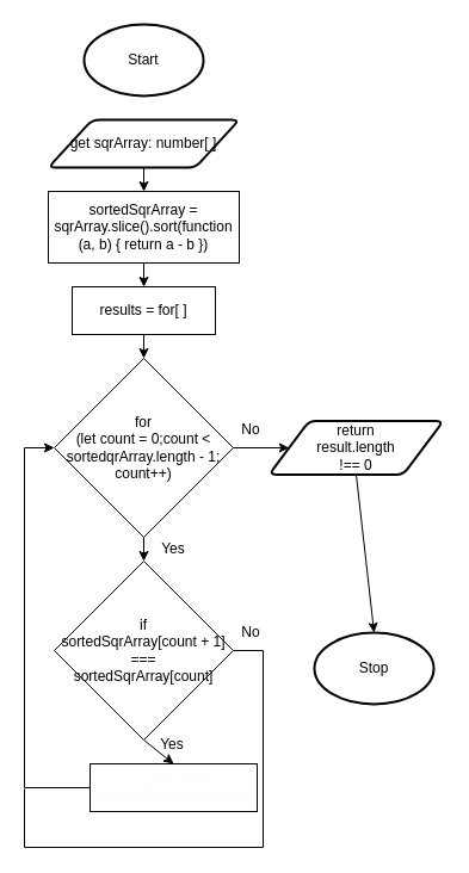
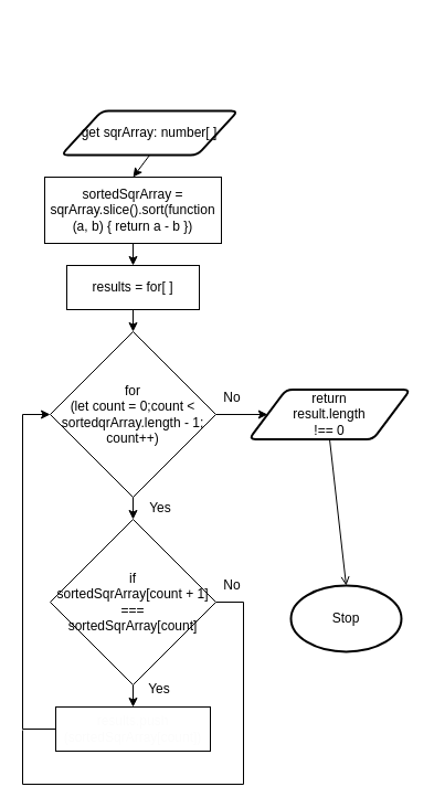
  <mxCell id="0" />
  <mxCell id="1" parent="0" />
- <mxCell id="2" value="Start" style="strokeWidth=2;html=1;shape=mxgraph.flowchart.start_1;whiteSpace=wrap;" parent="1" vertex="1"><mxGeometry x="70" y="20" width="100" height="60" as="geometry" /></mxCell>
  <mxCell id="3" style="edgeStyle=none;html=1;exitX=0.5;exitY=1;exitDx=0;exitDy=0;entryX=0.5;entryY=0;entryDx=0;entryDy=0;" parent="1" source="16" target="9" edge="1"><mxGeometry relative="1" as="geometry"><mxPoint x="120" y="320" as="sourcePoint" /></mxGeometry></mxCell>
  <mxCell id="4" style="edgeStyle=none;html=1;exitX=0.5;exitY=1;exitDx=0;exitDy=0;entryX=0.5;entryY=0;entryDx=0;entryDy=0;" parent="1" source="5" target="15" edge="1"><mxGeometry relative="1" as="geometry" /></mxCell>
- <mxCell id="5" value="get sqrArray: number[ ]" style="shape=parallelogram;html=1;strokeWidth=2;perimeter=parallelogramPerimeter;whiteSpace=wrap;rounded=1;arcSize=12;size=0.23;" parent="1" vertex="1"><mxGeometry x="40" y="100" width="160" height="40" as="geometry" /></mxCell>
+ <mxCell id="5" value="get sqrArray: number[ ]" style="shape=parallelogram;html=1;strokeWidth=2;perimeter=parallelogramPerimeter;whiteSpace=wrap;rounded=1;arcSize=12;size=0.23;" parent="1" vertex="1"><mxGeometry x="55" y="100" width="160" height="40" as="geometry" /></mxCell>
  <mxCell id="6" value="Stop" style="strokeWidth=2;html=1;shape=mxgraph.flowchart.start_1;whiteSpace=wrap;" parent="1" vertex="1"><mxGeometry x="263" y="530" width="100" height="60" as="geometry" /></mxCell>
  <mxCell id="7" style="edgeStyle=none;html=1;exitX=0.5;exitY=1;exitDx=0;exitDy=0;" parent="1" source="9" edge="1"><mxGeometry relative="1" as="geometry"><mxPoint x="120" y="470" as="targetPoint" /></mxGeometry></mxCell>
  <mxCell id="8" style="edgeStyle=none;rounded=0;html=1;exitX=1;exitY=0.5;exitDx=0;exitDy=0;entryX=0;entryY=0.5;entryDx=0;entryDy=0;fontSize=12;endArrow=classic;endFill=1;" parent="1" source="9" target="13" edge="1"><mxGeometry relative="1" as="geometry" /></mxCell>
  <mxCell id="9" value="for &lt;br&gt;(let count = 0;count &amp;lt; sortedqrArray.length - 1; count++)" style="rhombus;whiteSpace=wrap;html=1;" parent="1" vertex="1"><mxGeometry x="45" y="300" width="150" height="150" as="geometry" /></mxCell>
  <mxCell id="10" value="No" style="text;html=1;strokeColor=none;fillColor=none;align=center;verticalAlign=middle;whiteSpace=wrap;rounded=0;" parent="1" vertex="1"><mxGeometry x="195" y="350" width="30" height="20" as="geometry" /></mxCell>
  <mxCell id="11" value="Yes" style="text;html=1;strokeColor=none;fillColor=none;align=center;verticalAlign=middle;whiteSpace=wrap;rounded=0;" parent="1" vertex="1"><mxGeometry x="130" y="450" width="30" height="20" as="geometry" /></mxCell>
- <mxCell id="12" style="edgeStyle=none;rounded=0;html=1;exitX=0.5;exitY=1;exitDx=0;exitDy=0;entryX=0.5;entryY=0;entryDx=0;entryDy=0;entryPerimeter=0;fontSize=12;endArrow=classic;endFill=1;" parent="1" source="13" target="6" edge="1"><mxGeometry relative="1" as="geometry" /></mxCell>
+ <mxCell id="12" style="edgeStyle=none;rounded=0;html=1;exitX=0.5;exitY=1;exitDx=0;exitDy=0;entryX=0.5;entryY=0;entryDx=0;entryDy=0;entryPerimeter=0;fontSize=12;endArrow=open;endFill=1;" parent="1" source="13" target="6" edge="1"><mxGeometry relative="1" as="geometry" /></mxCell>
  <mxCell id="13" value="return &lt;br&gt;result.length &lt;br&gt;!== 0" style="shape=parallelogram;html=1;strokeWidth=2;perimeter=parallelogramPerimeter;whiteSpace=wrap;rounded=1;arcSize=12;size=0.23;" parent="1" vertex="1"><mxGeometry x="225" y="352.5" width="146" height="45" as="geometry" /></mxCell>
  <mxCell id="14" style="edgeStyle=none;html=1;exitX=0.5;exitY=1;exitDx=0;exitDy=0;entryX=0.5;entryY=0;entryDx=0;entryDy=0;" parent="1" source="15" target="16" edge="1"><mxGeometry relative="1" as="geometry" /></mxCell>
  <mxCell id="15" value="sortedSqrArray = sqrArray.&lt;span&gt;slice().sort(function (a, b) {&amp;nbsp;&lt;/span&gt;&lt;span&gt;return a - b&amp;nbsp;&lt;/span&gt;&lt;span&gt;})&lt;br&gt;&lt;/span&gt;" style="rounded=0;whiteSpace=wrap;html=1;" parent="1" vertex="1"><mxGeometry x="40" y="160" width="160" height="60" as="geometry" /></mxCell>
  <mxCell id="16" value="&lt;span&gt;results = for[ ]&lt;br&gt;&lt;/span&gt;" style="rounded=0;whiteSpace=wrap;html=1;" parent="1" vertex="1"><mxGeometry x="60" y="240" width="120" height="40" as="geometry" /></mxCell>
  <mxCell id="17" style="edgeStyle=none;html=1;exitX=0;exitY=0.5;exitDx=0;exitDy=0;entryX=0;entryY=0.5;entryDx=0;entryDy=0;rounded=0;" parent="1" source="21" target="9" edge="1"><mxGeometry relative="1" as="geometry"><Array as="points"><mxPoint x="20" y="660" /><mxPoint x="20" y="375" /></Array></mxGeometry></mxCell>
  <mxCell id="18" style="edgeStyle=none;rounded=0;html=1;exitX=0.5;exitY=1;exitDx=0;exitDy=0;entryX=0.5;entryY=0;entryDx=0;entryDy=0;" parent="1" source="20" target="21" edge="1"><mxGeometry relative="1" as="geometry" /></mxCell>
  <mxCell id="19" style="edgeStyle=none;rounded=0;html=1;exitX=1;exitY=0.5;exitDx=0;exitDy=0;fontSize=12;endArrow=none;endFill=0;" parent="1" source="20" edge="1"><mxGeometry relative="1" as="geometry"><mxPoint x="20" y="661" as="targetPoint" /><Array as="points"><mxPoint x="220" y="545" /><mxPoint x="220" y="710" /><mxPoint x="20" y="710" /></Array></mxGeometry></mxCell>
  <mxCell id="20" value="if &lt;br&gt;sortedSqrArray[count + 1] === &lt;br&gt;sortedSqrArray[count]" style="rhombus;whiteSpace=wrap;html=1;" parent="1" vertex="1"><mxGeometry x="45" y="470" width="150" height="150" as="geometry" /></mxCell>
- <mxCell id="21" value="&lt;font style=&quot;font-size: 12px&quot; color=&quot;#fcfcfc&quot;&gt;&lt;span id=&quot;docs-internal-guid-1f934fbe-7fff-b91b-98cb-b4ab54534db9&quot;&gt;&lt;span style=&quot;font-family: &amp;#34;consolas&amp;#34; , sans-serif ; vertical-align: baseline&quot;&gt;results.push&lt;br&gt;(sortedSqrArray[count])&lt;/span&gt;&lt;/span&gt;&lt;/font&gt;&lt;span&gt;&lt;br&gt;&lt;/span&gt;" style="rounded=0;whiteSpace=wrap;html=1;" parent="1" vertex="1"><mxGeometry x="75" y="640" width="140" height="40" as="geometry" /></mxCell>
+ <mxCell id="21" value="&lt;font style=&quot;font-size: 12px&quot; color=&quot;#fcfcfc&quot;&gt;&lt;span id=&quot;docs-internal-guid-1f934fbe-7fff-b91b-98cb-b4ab54534db9&quot;&gt;&lt;span style=&quot;font-family: &amp;#34;consolas&amp;#34; , sans-serif ; vertical-align: baseline&quot;&gt;results.push&lt;br&gt;(sortedSqrArray[count])&lt;/span&gt;&lt;/span&gt;&lt;/font&gt;&lt;span&gt;&lt;br&gt;&lt;/span&gt;" style="rounded=0;whiteSpace=wrap;html=1;" parent="1" vertex="1"><mxGeometry x="50" y="640" width="140" height="40" as="geometry" /></mxCell>
  <mxCell id="22" value="No" style="text;html=1;strokeColor=none;fillColor=none;align=center;verticalAlign=middle;whiteSpace=wrap;rounded=0;" parent="1" vertex="1"><mxGeometry x="195" y="520" width="30" height="20" as="geometry" /></mxCell>
  <mxCell id="23" value="Yes" style="text;html=1;strokeColor=none;fillColor=none;align=center;verticalAlign=middle;whiteSpace=wrap;rounded=0;" parent="1" vertex="1"><mxGeometry x="129" y="614" width="30" height="20" as="geometry" /></mxCell>
